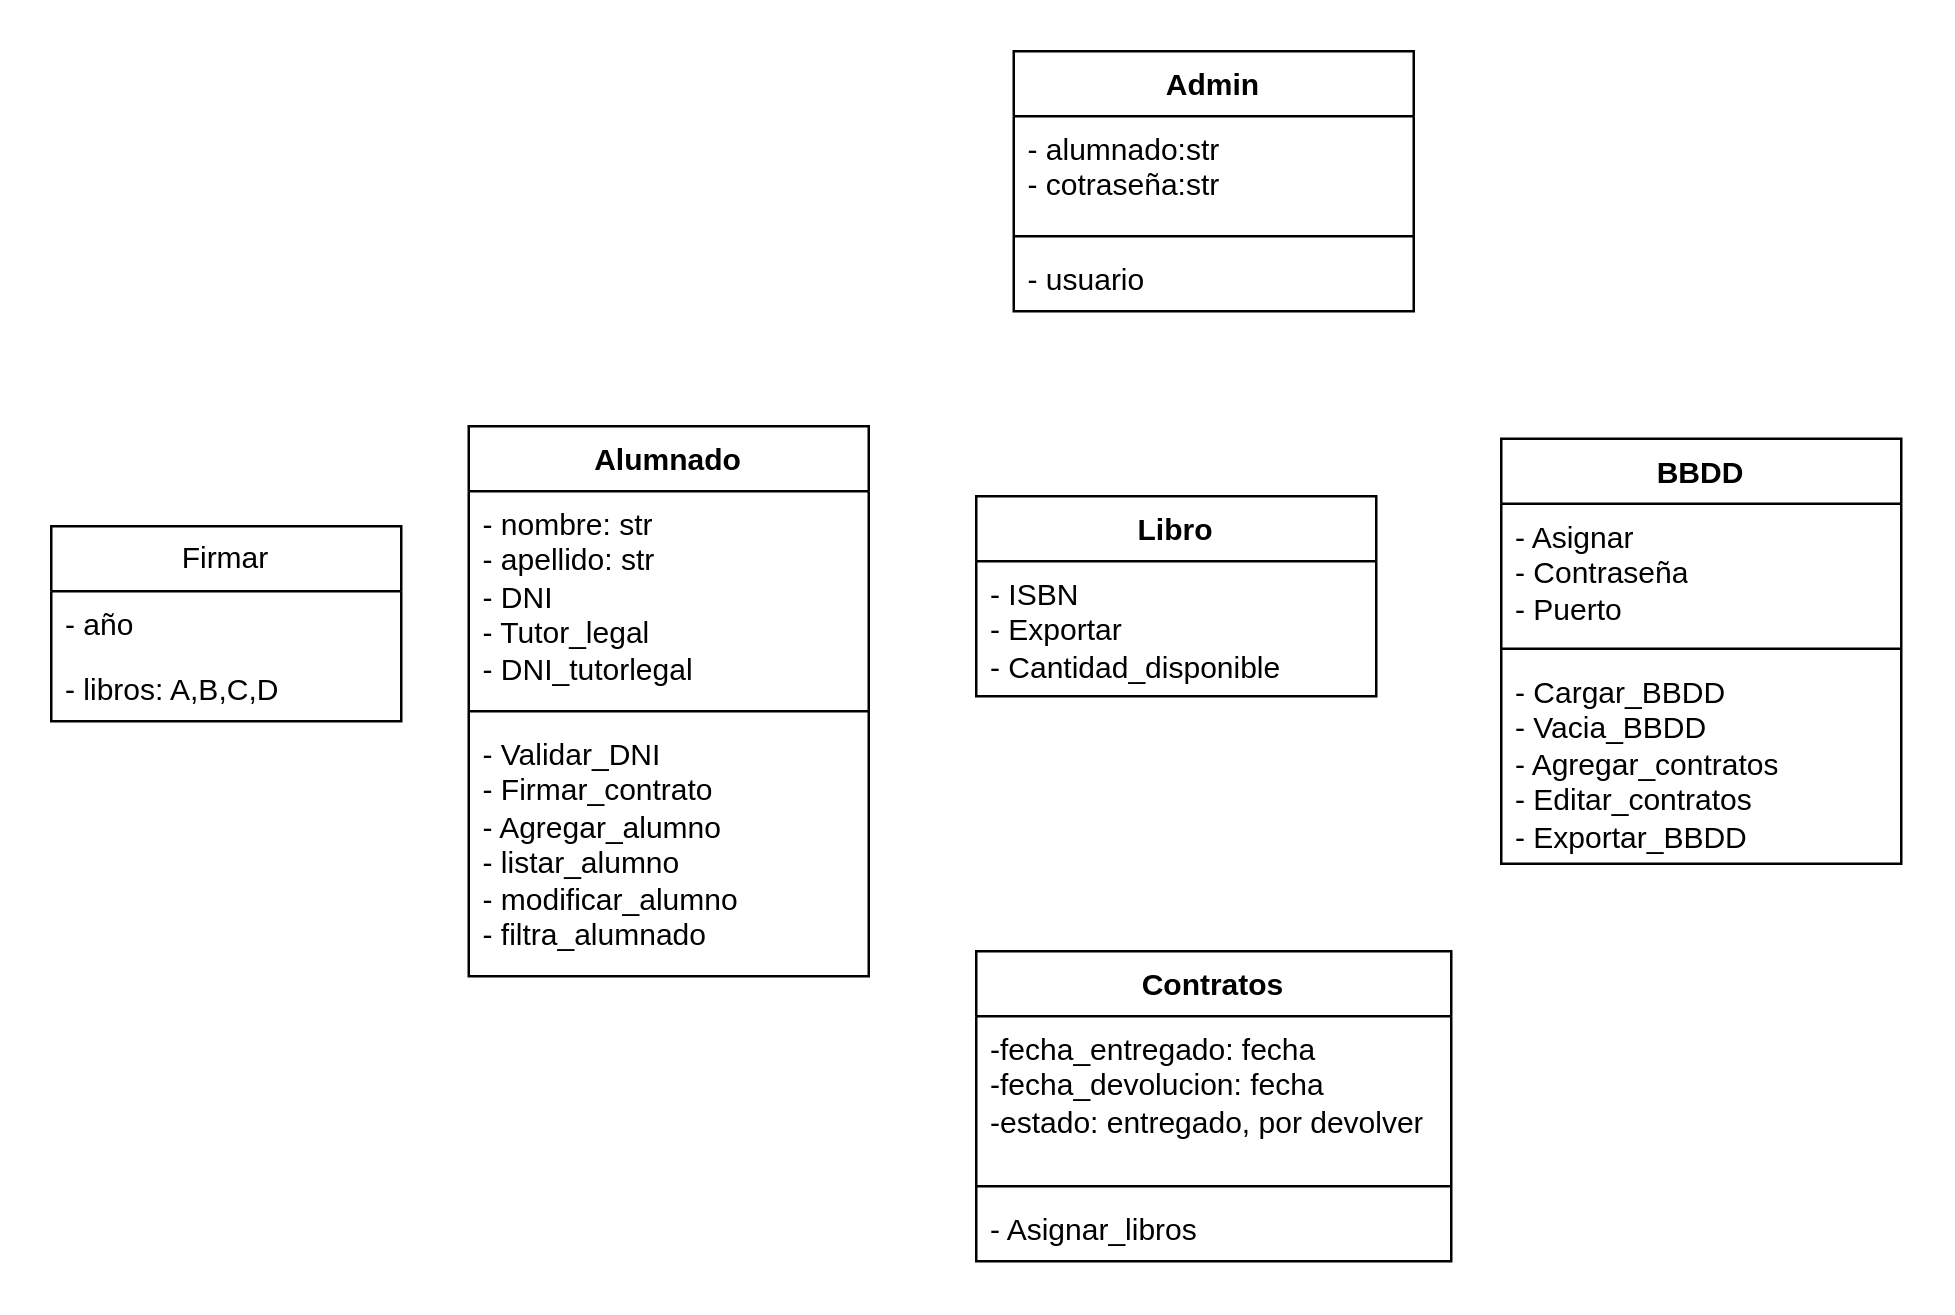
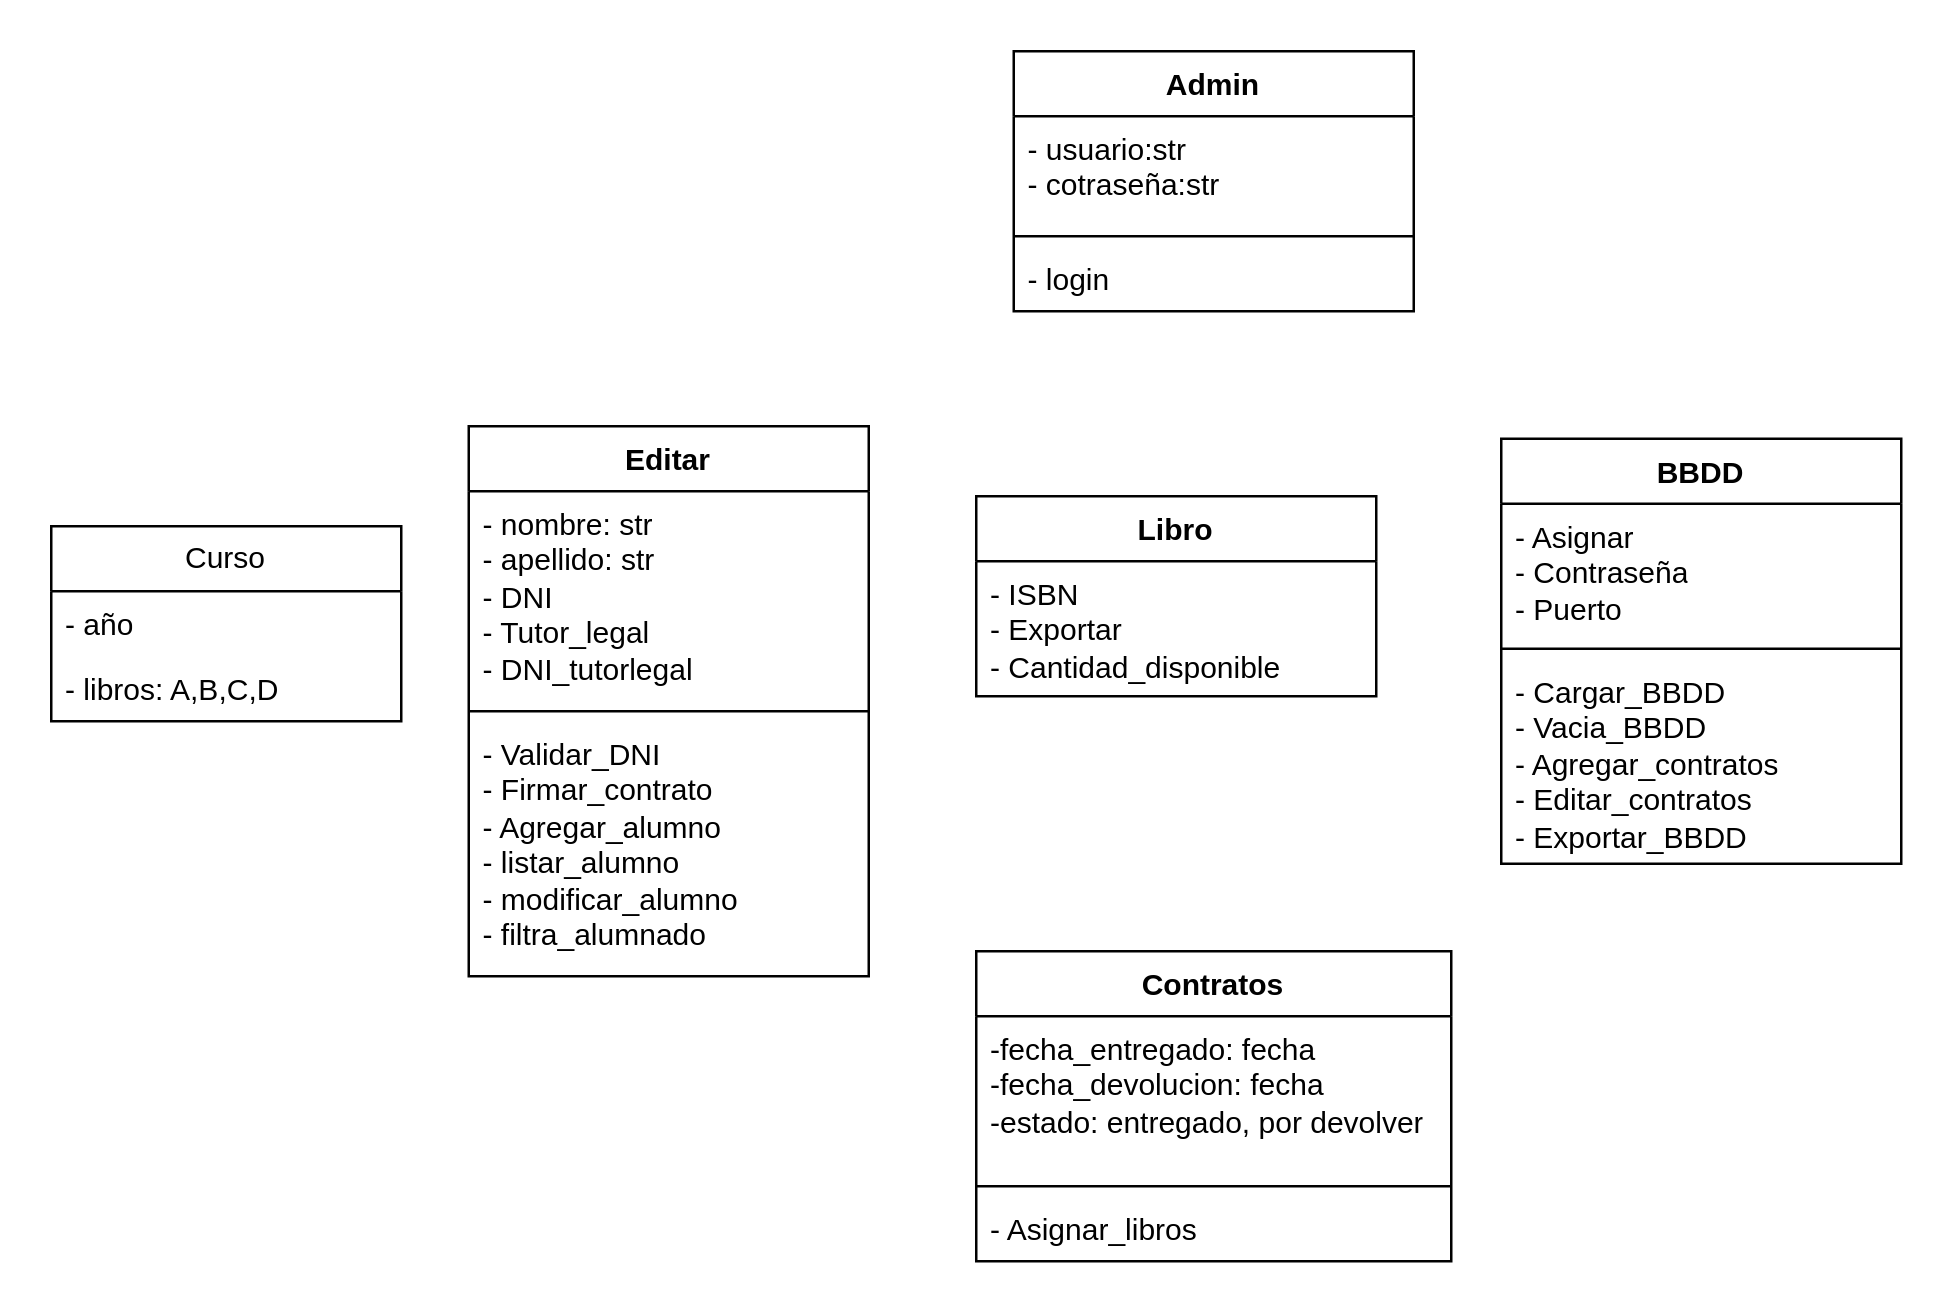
  <mxCell id="0" />
  <mxCell id="1" parent="0" />
  <mxCell id="2" value="Admin" style="swimlane;fontStyle=1;align=center;verticalAlign=top;childLayout=stackLayout;horizontal=1;startSize=26;horizontalStack=0;resizeParent=1;resizeParentMax=0;resizeLast=0;collapsible=1;marginBottom=0;whiteSpace=wrap;html=1;" parent="1" vertex="1"><mxGeometry x="405" y="20" width="160" height="104" as="geometry" /></mxCell>
- <mxCell id="3" value="- alumnado:str&lt;div&gt;- cotraseña:str&lt;/div&gt;" style="text;strokeColor=none;fillColor=none;align=left;verticalAlign=top;spacingLeft=4;spacingRight=4;overflow=hidden;rotatable=0;points=[[0,0.5],[1,0.5]];portConstraint=eastwest;whiteSpace=wrap;html=1;" parent="2" vertex="1"><mxGeometry y="26" width="160" height="44" as="geometry" /></mxCell>
+ <mxCell id="3" value="- usuario:str&lt;div&gt;- cotraseña:str&lt;/div&gt;" style="text;strokeColor=none;fillColor=none;align=left;verticalAlign=top;spacingLeft=4;spacingRight=4;overflow=hidden;rotatable=0;points=[[0,0.5],[1,0.5]];portConstraint=eastwest;whiteSpace=wrap;html=1;" parent="2" vertex="1"><mxGeometry y="26" width="160" height="44" as="geometry" /></mxCell>
  <mxCell id="4" value="" style="line;strokeWidth=1;fillColor=none;align=left;verticalAlign=middle;spacingTop=-1;spacingLeft=3;spacingRight=3;rotatable=0;labelPosition=right;points=[];portConstraint=eastwest;strokeColor=inherit;" parent="2" vertex="1"><mxGeometry y="70" width="160" height="8" as="geometry" /></mxCell>
- <mxCell id="5" value="- usuario" style="text;strokeColor=none;fillColor=none;align=left;verticalAlign=top;spacingLeft=4;spacingRight=4;overflow=hidden;rotatable=0;points=[[0,0.5],[1,0.5]];portConstraint=eastwest;whiteSpace=wrap;html=1;" parent="2" vertex="1"><mxGeometry y="78" width="160" height="26" as="geometry" /></mxCell>
- <mxCell id="6" value="Alumnado" style="swimlane;fontStyle=1;align=center;verticalAlign=top;childLayout=stackLayout;horizontal=1;startSize=26;horizontalStack=0;resizeParent=1;resizeParentMax=0;resizeLast=0;collapsible=1;marginBottom=0;whiteSpace=wrap;html=1;" parent="1" vertex="1"><mxGeometry x="187" y="170" width="160" height="220" as="geometry" /></mxCell>
+ <mxCell id="5" value="- login" style="text;strokeColor=none;fillColor=none;align=left;verticalAlign=top;spacingLeft=4;spacingRight=4;overflow=hidden;rotatable=0;points=[[0,0.5],[1,0.5]];portConstraint=eastwest;whiteSpace=wrap;html=1;" parent="2" vertex="1"><mxGeometry y="78" width="160" height="26" as="geometry" /></mxCell>
+ <mxCell id="6" value="Editar" style="swimlane;fontStyle=1;align=center;verticalAlign=top;childLayout=stackLayout;horizontal=1;startSize=26;horizontalStack=0;resizeParent=1;resizeParentMax=0;resizeLast=0;collapsible=1;marginBottom=0;whiteSpace=wrap;html=1;" parent="1" vertex="1"><mxGeometry x="187" y="170" width="160" height="220" as="geometry" /></mxCell>
  <mxCell id="7" value="- nombre: str&lt;div&gt;- apellido: str&lt;/div&gt;&lt;div&gt;- DNI&lt;/div&gt;&lt;div&gt;- Tutor_legal&lt;/div&gt;&lt;div&gt;- DNI_tutorlegal&lt;/div&gt;" style="text;strokeColor=none;fillColor=none;align=left;verticalAlign=top;spacingLeft=4;spacingRight=4;overflow=hidden;rotatable=0;points=[[0,0.5],[1,0.5]];portConstraint=eastwest;whiteSpace=wrap;html=1;" parent="6" vertex="1"><mxGeometry y="26" width="160" height="84" as="geometry" /></mxCell>
  <mxCell id="8" value="" style="line;strokeWidth=1;fillColor=none;align=left;verticalAlign=middle;spacingTop=-1;spacingLeft=3;spacingRight=3;rotatable=0;labelPosition=right;points=[];portConstraint=eastwest;strokeColor=inherit;" parent="6" vertex="1"><mxGeometry y="110" width="160" height="8" as="geometry" /></mxCell>
  <mxCell id="9" value="- Validar_DNI&lt;div&gt;- Firmar_contrato&lt;/div&gt;&lt;div&gt;- Agregar_alumno&lt;/div&gt;&lt;div&gt;- listar_alumno&lt;/div&gt;&lt;div&gt;- modificar_alumno&lt;/div&gt;&lt;div&gt;- filtra_alumnado&lt;/div&gt;" style="text;strokeColor=none;fillColor=none;align=left;verticalAlign=top;spacingLeft=4;spacingRight=4;overflow=hidden;rotatable=0;points=[[0,0.5],[1,0.5]];portConstraint=eastwest;whiteSpace=wrap;html=1;" parent="6" vertex="1"><mxGeometry y="118" width="160" height="102" as="geometry" /></mxCell>
- <mxCell id="10" value="Firmar" style="swimlane;fontStyle=0;childLayout=stackLayout;horizontal=1;startSize=26;fillColor=none;horizontalStack=0;resizeParent=1;resizeParentMax=0;resizeLast=0;collapsible=1;marginBottom=0;whiteSpace=wrap;html=1;" parent="1" vertex="1"><mxGeometry x="20" y="210" width="140" height="78" as="geometry" /></mxCell>
+ <mxCell id="10" value="Curso" style="swimlane;fontStyle=0;childLayout=stackLayout;horizontal=1;startSize=26;fillColor=none;horizontalStack=0;resizeParent=1;resizeParentMax=0;resizeLast=0;collapsible=1;marginBottom=0;whiteSpace=wrap;html=1;" parent="1" vertex="1"><mxGeometry x="20" y="210" width="140" height="78" as="geometry" /></mxCell>
  <mxCell id="11" value="- año" style="text;strokeColor=none;fillColor=none;align=left;verticalAlign=top;spacingLeft=4;spacingRight=4;overflow=hidden;rotatable=0;points=[[0,0.5],[1,0.5]];portConstraint=eastwest;whiteSpace=wrap;html=1;" parent="10" vertex="1"><mxGeometry y="26" width="140" height="26" as="geometry" /></mxCell>
  <mxCell id="12" value="- libros: A,B,C,D" style="text;strokeColor=none;fillColor=none;align=left;verticalAlign=top;spacingLeft=4;spacingRight=4;overflow=hidden;rotatable=0;points=[[0,0.5],[1,0.5]];portConstraint=eastwest;whiteSpace=wrap;html=1;" parent="10" vertex="1"><mxGeometry y="52" width="140" height="26" as="geometry" /></mxCell>
  <mxCell id="13" value="Contratos" style="swimlane;fontStyle=1;align=center;verticalAlign=top;childLayout=stackLayout;horizontal=1;startSize=26;horizontalStack=0;resizeParent=1;resizeParentMax=0;resizeLast=0;collapsible=1;marginBottom=0;whiteSpace=wrap;html=1;" parent="1" vertex="1"><mxGeometry x="390" y="380" width="190" height="124" as="geometry" /></mxCell>
  <mxCell id="14" value="-fecha_entregado: fecha&lt;div&gt;-fecha_devolucion: fecha&lt;/div&gt;&lt;div&gt;-estado: entregado, por devolver&lt;/div&gt;" style="text;strokeColor=none;fillColor=none;align=left;verticalAlign=top;spacingLeft=4;spacingRight=4;overflow=hidden;rotatable=0;points=[[0,0.5],[1,0.5]];portConstraint=eastwest;whiteSpace=wrap;html=1;" parent="13" vertex="1"><mxGeometry y="26" width="190" height="64" as="geometry" /></mxCell>
  <mxCell id="15" value="" style="line;strokeWidth=1;fillColor=none;align=left;verticalAlign=middle;spacingTop=-1;spacingLeft=3;spacingRight=3;rotatable=0;labelPosition=right;points=[];portConstraint=eastwest;strokeColor=inherit;" parent="13" vertex="1"><mxGeometry y="90" width="190" height="8" as="geometry" /></mxCell>
  <mxCell id="16" value="- Asignar_libros" style="text;strokeColor=none;fillColor=none;align=left;verticalAlign=top;spacingLeft=4;spacingRight=4;overflow=hidden;rotatable=0;points=[[0,0.5],[1,0.5]];portConstraint=eastwest;whiteSpace=wrap;html=1;" parent="13" vertex="1"><mxGeometry y="98" width="190" height="26" as="geometry" /></mxCell>
  <mxCell id="17" value="BBDD" style="swimlane;fontStyle=1;align=center;verticalAlign=top;childLayout=stackLayout;horizontal=1;startSize=26;horizontalStack=0;resizeParent=1;resizeParentMax=0;resizeLast=0;collapsible=1;marginBottom=0;whiteSpace=wrap;html=1;" vertex="1" parent="1"><mxGeometry x="600" y="175" width="160" height="170" as="geometry" /></mxCell>
  <mxCell id="18" value="- Asignar&lt;div&gt;- Contraseña&lt;/div&gt;&lt;div&gt;- Puerto&amp;nbsp;&lt;/div&gt;" style="text;strokeColor=none;fillColor=none;align=left;verticalAlign=top;spacingLeft=4;spacingRight=4;overflow=hidden;rotatable=0;points=[[0,0.5],[1,0.5]];portConstraint=eastwest;whiteSpace=wrap;html=1;" vertex="1" parent="17"><mxGeometry y="26" width="160" height="54" as="geometry" /></mxCell>
  <mxCell id="19" value="" style="line;strokeWidth=1;fillColor=none;align=left;verticalAlign=middle;spacingTop=-1;spacingLeft=3;spacingRight=3;rotatable=0;labelPosition=right;points=[];portConstraint=eastwest;strokeColor=inherit;" vertex="1" parent="17"><mxGeometry y="80" width="160" height="8" as="geometry" /></mxCell>
  <mxCell id="20" value="- Cargar_BBDD&lt;div&gt;- Vacia_BBDD&lt;/div&gt;&lt;div&gt;- Agregar_contratos&lt;/div&gt;&lt;div&gt;- Editar_contratos&lt;/div&gt;&lt;div&gt;- Exportar_BBDD&lt;/div&gt;&lt;div&gt;&lt;br&gt;&lt;/div&gt;" style="text;strokeColor=none;fillColor=none;align=left;verticalAlign=top;spacingLeft=4;spacingRight=4;overflow=hidden;rotatable=0;points=[[0,0.5],[1,0.5]];portConstraint=eastwest;whiteSpace=wrap;html=1;" vertex="1" parent="17"><mxGeometry y="88" width="160" height="82" as="geometry" /></mxCell>
  <mxCell id="21" value="Libro" style="swimlane;fontStyle=1;align=center;verticalAlign=top;childLayout=stackLayout;horizontal=1;startSize=26;horizontalStack=0;resizeParent=1;resizeParentMax=0;resizeLast=0;collapsible=1;marginBottom=0;whiteSpace=wrap;html=1;" vertex="1" parent="1"><mxGeometry x="390" y="198" width="160" height="80" as="geometry" /></mxCell>
  <mxCell id="22" value="- ISBN&lt;div&gt;- Exportar&lt;/div&gt;&lt;div&gt;- Cantidad_disponible&lt;/div&gt;" style="text;strokeColor=none;fillColor=none;align=left;verticalAlign=top;spacingLeft=4;spacingRight=4;overflow=hidden;rotatable=0;points=[[0,0.5],[1,0.5]];portConstraint=eastwest;whiteSpace=wrap;html=1;" vertex="1" parent="21"><mxGeometry y="26" width="160" height="54" as="geometry" /></mxCell>
